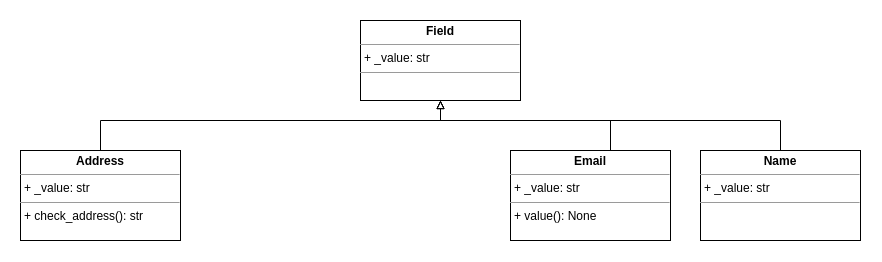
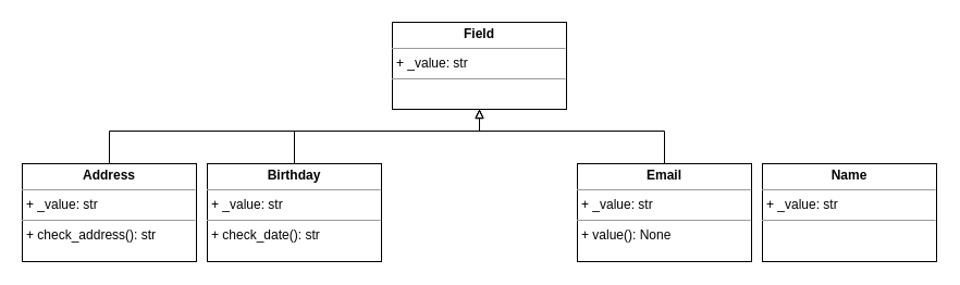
  <mxCell id="0" />
  <mxCell id="1" parent="0" />
  <mxCell id="2" value="&lt;p style=&quot;margin:0px;margin-top:4px;text-align:center;&quot;&gt;&lt;b&gt;Field&lt;/b&gt;&lt;/p&gt;&lt;hr size=&quot;1&quot;&gt;&lt;p style=&quot;margin:0px;margin-left:4px;&quot;&gt;+ _value: str&lt;/p&gt;&lt;hr size=&quot;1&quot;&gt;&lt;p style=&quot;margin:0px;margin-left:4px;&quot;&gt;&lt;br&gt;&lt;/p&gt;" style="verticalAlign=top;align=left;overflow=fill;fontSize=12;fontFamily=Helvetica;html=1;" vertex="1" parent="1"><mxGeometry x="360" width="160" height="80" as="geometry" y="20" /></mxCell>
  <mxCell id="3" value="" style="edgeStyle=orthogonalEdgeStyle;rounded=0;orthogonalLoop=1;jettySize=auto;html=1;entryX=0.5;entryY=1;entryDx=0;entryDy=0;endArrow=block;endFill=0;" edge="1" parent="1" source="4" target="2"><mxGeometry relative="1" as="geometry"><mxPoint x="100" y="70" as="targetPoint" /><Array as="points"><mxPoint x="100" y="120" /><mxPoint x="440" y="120" /></Array></mxGeometry></mxCell>
  <mxCell id="4" value="&lt;p style=&quot;margin:0px;margin-top:4px;text-align:center;&quot;&gt;&lt;b&gt;Address&lt;/b&gt;&lt;/p&gt;&lt;hr size=&quot;1&quot;&gt;&lt;p style=&quot;margin:0px;margin-left:4px;&quot;&gt;+ _value: str&lt;/p&gt;&lt;hr size=&quot;1&quot;&gt;&lt;p style=&quot;margin:0px;margin-left:4px;&quot;&gt;+ check_address(): str&lt;/p&gt;" style="verticalAlign=top;align=left;overflow=fill;fontSize=12;fontFamily=Helvetica;html=1;" vertex="1" parent="1"><mxGeometry x="20" y="150" width="160" height="90" as="geometry" /></mxCell>
+ <mxCell id="5" value="&lt;p style=&quot;margin:0px;margin-top:4px;text-align:center;&quot;&gt;&lt;b&gt;Birthday&lt;/b&gt;&lt;br&gt;&lt;/p&gt;&lt;hr size=&quot;1&quot;&gt;&lt;p style=&quot;margin:0px;margin-left:4px;&quot;&gt;+ _value: str&lt;/p&gt;&lt;hr size=&quot;1&quot;&gt;&lt;p style=&quot;margin:0px;margin-left:4px;&quot;&gt;+ check_date(): str&lt;/p&gt;" style="verticalAlign=top;align=left;overflow=fill;fontSize=12;fontFamily=Helvetica;html=1;" vertex="1" parent="1"><mxGeometry x="190" y="150" width="160" height="90" as="geometry" /></mxCell>
  <mxCell id="6" style="edgeStyle=orthogonalEdgeStyle;rounded=0;orthogonalLoop=1;jettySize=auto;html=1;entryX=0.5;entryY=1;entryDx=0;entryDy=0;endArrow=block;endFill=0;" edge="1" parent="1" source="7" target="2"><mxGeometry relative="1" as="geometry"><Array as="points"><mxPoint x="610" y="120" /><mxPoint x="440" y="120" /></Array></mxGeometry></mxCell>
- <mxCell id="7" value="&lt;p style=&quot;margin:0px;margin-top:4px;text-align:center;&quot;&gt;&lt;b&gt;Email&lt;/b&gt;&lt;br&gt;&lt;/p&gt;&lt;hr size=&quot;1&quot;&gt;&lt;p style=&quot;margin:0px;margin-left:4px;&quot;&gt;+ _value: str&lt;/p&gt;&lt;hr size=&quot;1&quot;&gt;&lt;p style=&quot;margin:0px;margin-left:4px;&quot;&gt;+ value(): None&lt;/p&gt;" style="verticalAlign=top;align=left;overflow=fill;fontSize=12;fontFamily=Helvetica;html=1;" vertex="1" parent="1"><mxGeometry x="510" y="150" width="160" height="90" as="geometry" /></mxCell>
- <mxCell id="8" style="edgeStyle=orthogonalEdgeStyle;rounded=0;orthogonalLoop=1;jettySize=auto;html=1;exitX=0.5;exitY=0;exitDx=0;exitDy=0;entryX=0.5;entryY=1;entryDx=0;entryDy=0;endArrow=block;endFill=0;" edge="1" parent="1" source="9" target="2"><mxGeometry relative="1" as="geometry"><Array as="points"><mxPoint x="780" y="120" /><mxPoint x="440" y="120" /></Array></mxGeometry></mxCell>
+ <mxCell id="7" value="&lt;p style=&quot;margin:0px;margin-top:4px;text-align:center;&quot;&gt;&lt;b&gt;Email&lt;/b&gt;&lt;br&gt;&lt;/p&gt;&lt;hr size=&quot;1&quot;&gt;&lt;p style=&quot;margin:0px;margin-left:4px;&quot;&gt;+ _value: str&lt;/p&gt;&lt;hr size=&quot;1&quot;&gt;&lt;p style=&quot;margin:0px;margin-left:4px;&quot;&gt;+ value(): None&lt;/p&gt;" style="verticalAlign=top;align=left;overflow=fill;fontSize=12;fontFamily=Helvetica;html=1;" vertex="1" parent="1"><mxGeometry x="530" y="150" width="160" height="90" as="geometry" /></mxCell>
  <mxCell id="9" value="&lt;p style=&quot;margin:0px;margin-top:4px;text-align:center;&quot;&gt;&lt;b&gt;Name&lt;/b&gt;&lt;/p&gt;&lt;hr size=&quot;1&quot;&gt;&lt;p style=&quot;margin:0px;margin-left:4px;&quot;&gt;+ _value: str&lt;/p&gt;&lt;hr size=&quot;1&quot;&gt;&lt;p style=&quot;margin:0px;margin-left:4px;&quot;&gt;&lt;br&gt;&lt;/p&gt;" style="verticalAlign=top;align=left;overflow=fill;fontSize=12;fontFamily=Helvetica;html=1;" vertex="1" parent="1"><mxGeometry x="700" y="150" width="160" height="90" as="geometry" /></mxCell>
+ <mxCell id="10" value="" style="edgeStyle=orthogonalEdgeStyle;rounded=0;orthogonalLoop=1;jettySize=auto;html=1;entryX=0.5;entryY=1;entryDx=0;entryDy=0;endArrow=block;endFill=0;exitX=0.5;exitY=0;exitDx=0;exitDy=0;" edge="1" parent="1" source="5" target="2"><mxGeometry relative="1" as="geometry"><mxPoint x="370" y="70" as="targetPoint" /><mxPoint x="110" y="160" as="sourcePoint" /><Array as="points"><mxPoint x="270" y="120" /><mxPoint x="440" y="120" /></Array></mxGeometry></mxCell>
